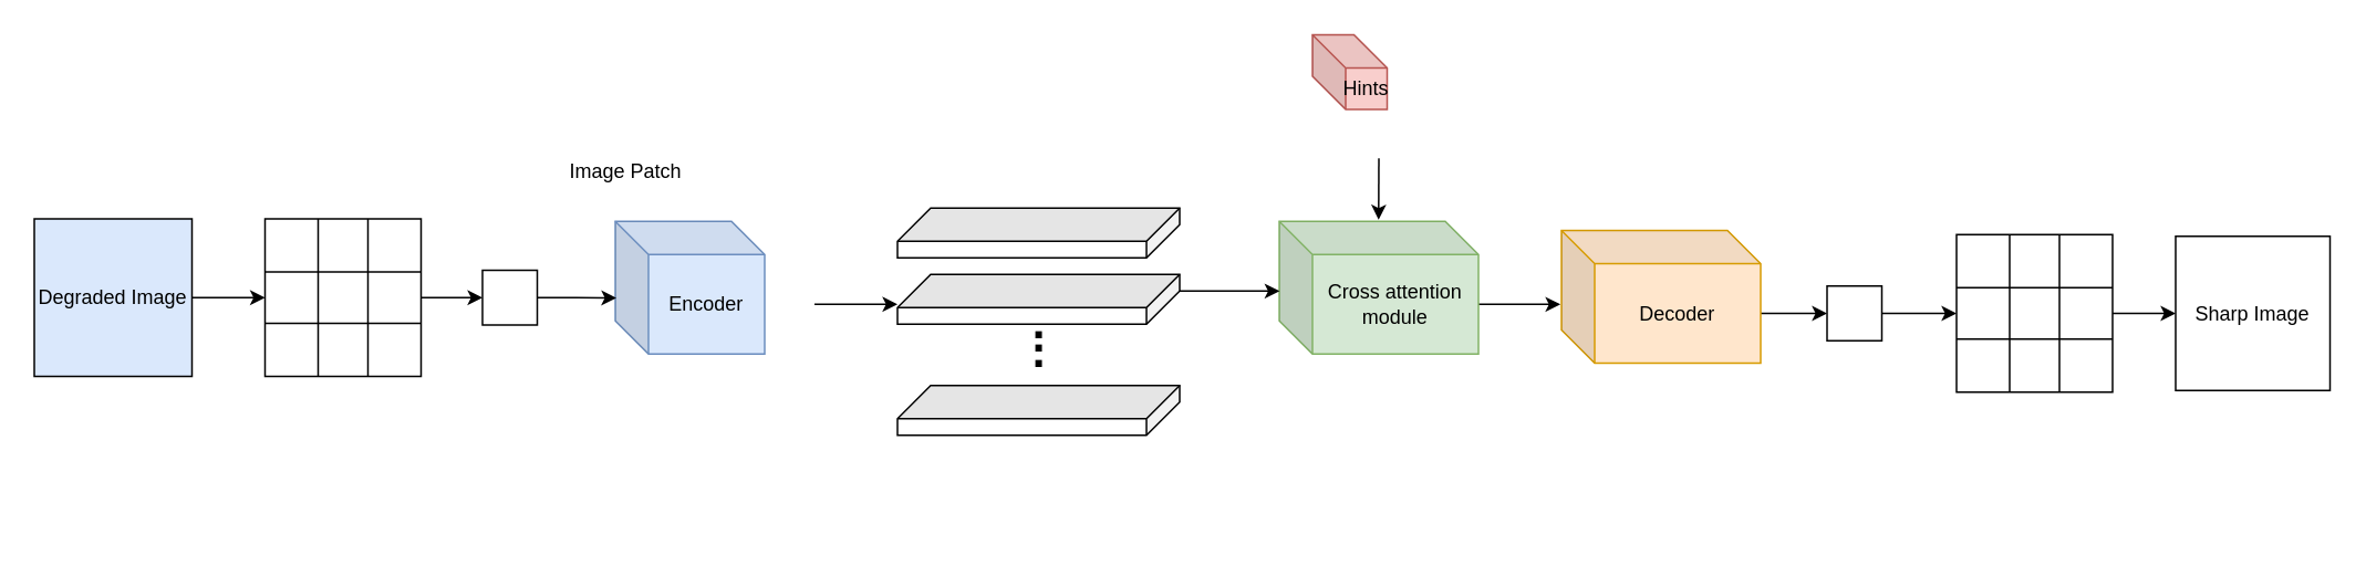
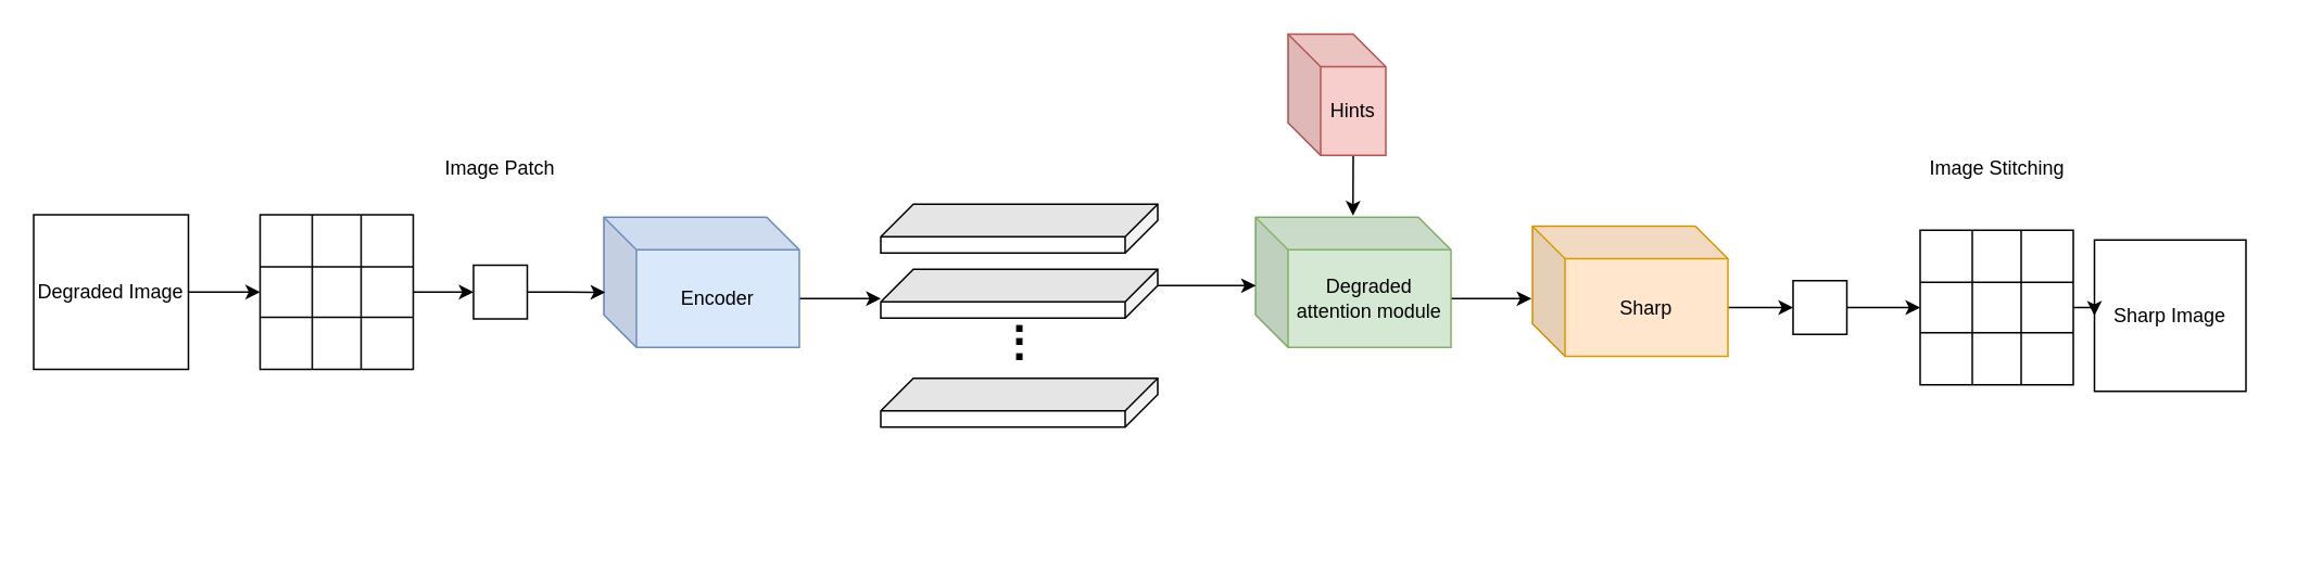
  <mxCell id="0" />
  <mxCell id="1" parent="0" />
  <mxCell id="2" style="edgeStyle=orthogonalEdgeStyle;rounded=0;orthogonalLoop=1;jettySize=auto;html=1;exitX=1;exitY=0.5;exitDx=0;exitDy=0;entryX=0;entryY=0.5;entryDx=0;entryDy=0;" edge="1" parent="1" source="3" target="9"><mxGeometry relative="1" as="geometry" /></mxCell>
- <mxCell id="3" value="Degraded Image" style="whiteSpace=wrap;html=1;aspect=fixed;fillColor=#dae8fc;" vertex="1" parent="1"><mxGeometry x="20" y="131.5" width="95" height="95" as="geometry" /></mxCell>
+ <mxCell id="3" value="Degraded Image" style="whiteSpace=wrap;html=1;aspect=fixed;" vertex="1" parent="1"><mxGeometry x="20" y="131.5" width="95" height="95" as="geometry" /></mxCell>
  <mxCell id="4" value="" style="shape=table;startSize=0;container=1;collapsible=0;childLayout=tableLayout;fontSize=16;" vertex="1" parent="1"><mxGeometry x="159" y="131.5" width="94" height="95" as="geometry" /></mxCell>
  <mxCell id="5" value="" style="shape=tableRow;horizontal=0;startSize=0;swimlaneHead=0;swimlaneBody=0;strokeColor=inherit;top=0;left=0;bottom=0;right=0;collapsible=0;dropTarget=0;fillColor=none;points=[[0,0.5],[1,0.5]];portConstraint=eastwest;fontSize=16;" vertex="1" parent="4"><mxGeometry width="94" height="32" as="geometry" /></mxCell>
  <mxCell id="6" value="" style="shape=partialRectangle;html=1;whiteSpace=wrap;connectable=0;strokeColor=inherit;overflow=hidden;fillColor=none;top=0;left=0;bottom=0;right=0;pointerEvents=1;fontSize=16;" vertex="1" parent="5"><mxGeometry width="32" height="32" as="geometry"><mxRectangle width="32" height="32" as="alternateBounds" /></mxGeometry></mxCell>
  <mxCell id="7" value="" style="shape=partialRectangle;html=1;whiteSpace=wrap;connectable=0;strokeColor=inherit;overflow=hidden;fillColor=none;top=0;left=0;bottom=0;right=0;pointerEvents=1;fontSize=16;" vertex="1" parent="5"><mxGeometry x="32" width="30" height="32" as="geometry"><mxRectangle width="30" height="32" as="alternateBounds" /></mxGeometry></mxCell>
  <mxCell id="8" value="" style="shape=partialRectangle;html=1;whiteSpace=wrap;connectable=0;strokeColor=inherit;overflow=hidden;fillColor=none;top=0;left=0;bottom=0;right=0;pointerEvents=1;fontSize=16;" vertex="1" parent="5"><mxGeometry x="62" width="32" height="32" as="geometry"><mxRectangle width="32" height="32" as="alternateBounds" /></mxGeometry></mxCell>
  <mxCell id="9" value="" style="shape=tableRow;horizontal=0;startSize=0;swimlaneHead=0;swimlaneBody=0;strokeColor=inherit;top=0;left=0;bottom=0;right=0;collapsible=0;dropTarget=0;fillColor=none;points=[[0,0.5],[1,0.5]];portConstraint=eastwest;fontSize=16;" vertex="1" parent="4"><mxGeometry y="32" width="94" height="31" as="geometry" /></mxCell>
  <mxCell id="10" value="" style="shape=partialRectangle;html=1;whiteSpace=wrap;connectable=0;strokeColor=inherit;overflow=hidden;fillColor=none;top=0;left=0;bottom=0;right=0;pointerEvents=1;fontSize=16;" vertex="1" parent="9"><mxGeometry width="32" height="31" as="geometry"><mxRectangle width="32" height="31" as="alternateBounds" /></mxGeometry></mxCell>
  <mxCell id="11" value="" style="shape=partialRectangle;html=1;whiteSpace=wrap;connectable=0;strokeColor=inherit;overflow=hidden;fillColor=none;top=0;left=0;bottom=0;right=0;pointerEvents=1;fontSize=16;" vertex="1" parent="9"><mxGeometry x="32" width="30" height="31" as="geometry"><mxRectangle width="30" height="31" as="alternateBounds" /></mxGeometry></mxCell>
  <mxCell id="12" value="" style="shape=partialRectangle;html=1;whiteSpace=wrap;connectable=0;strokeColor=inherit;overflow=hidden;fillColor=none;top=0;left=0;bottom=0;right=0;pointerEvents=1;fontSize=16;" vertex="1" parent="9"><mxGeometry x="62" width="32" height="31" as="geometry"><mxRectangle width="32" height="31" as="alternateBounds" /></mxGeometry></mxCell>
  <mxCell id="13" value="" style="shape=tableRow;horizontal=0;startSize=0;swimlaneHead=0;swimlaneBody=0;strokeColor=inherit;top=0;left=0;bottom=0;right=0;collapsible=0;dropTarget=0;fillColor=none;points=[[0,0.5],[1,0.5]];portConstraint=eastwest;fontSize=16;" vertex="1" parent="4"><mxGeometry y="63" width="94" height="32" as="geometry" /></mxCell>
  <mxCell id="14" value="" style="shape=partialRectangle;html=1;whiteSpace=wrap;connectable=0;strokeColor=inherit;overflow=hidden;fillColor=none;top=0;left=0;bottom=0;right=0;pointerEvents=1;fontSize=16;" vertex="1" parent="13"><mxGeometry width="32" height="32" as="geometry"><mxRectangle width="32" height="32" as="alternateBounds" /></mxGeometry></mxCell>
  <mxCell id="15" value="" style="shape=partialRectangle;html=1;whiteSpace=wrap;connectable=0;strokeColor=inherit;overflow=hidden;fillColor=none;top=0;left=0;bottom=0;right=0;pointerEvents=1;fontSize=16;" vertex="1" parent="13"><mxGeometry x="32" width="30" height="32" as="geometry"><mxRectangle width="30" height="32" as="alternateBounds" /></mxGeometry></mxCell>
  <mxCell id="16" value="" style="shape=partialRectangle;html=1;whiteSpace=wrap;connectable=0;strokeColor=inherit;overflow=hidden;fillColor=none;top=0;left=0;bottom=0;right=0;pointerEvents=1;fontSize=16;" vertex="1" parent="13"><mxGeometry x="62" width="32" height="32" as="geometry"><mxRectangle width="32" height="32" as="alternateBounds" /></mxGeometry></mxCell>
  <mxCell id="17" value="" style="whiteSpace=wrap;html=1;aspect=fixed;" vertex="1" parent="1"><mxGeometry x="290" y="162.5" width="33" height="33" as="geometry" /></mxCell>
  <mxCell id="18" style="edgeStyle=orthogonalEdgeStyle;rounded=0;orthogonalLoop=1;jettySize=auto;html=1;exitX=0;exitY=0;exitDx=120;exitDy=50;exitPerimeter=0;" edge="1" parent="1" source="19"><mxGeometry relative="1" as="geometry"><mxPoint x="540" y="183" as="targetPoint" /></mxGeometry></mxCell>
- <mxCell id="19" value="Encoder" style="shape=cube;whiteSpace=wrap;html=1;boundedLbl=1;backgroundOutline=1;darkOpacity=0.05;darkOpacity2=0.1;fillColor=#dae8fc;strokeColor=#6c8ebf;" vertex="1" parent="1"><mxGeometry x="370" y="133" width="90" height="80" as="geometry" /></mxCell>
- <mxCell id="20" value="Sharp Image" style="whiteSpace=wrap;html=1;aspect=fixed;" vertex="1" parent="1"><mxGeometry x="1310" y="142" width="93" height="93" as="geometry" /></mxCell>
+ <mxCell id="19" value="Encoder" style="shape=cube;whiteSpace=wrap;html=1;boundedLbl=1;backgroundOutline=1;darkOpacity=0.05;darkOpacity2=0.1;fillColor=#dae8fc;strokeColor=#6c8ebf;" vertex="1" parent="1"><mxGeometry x="370" y="133" width="120" height="80" as="geometry" /></mxCell>
+ <mxCell id="20" value="Sharp Image" style="whiteSpace=wrap;html=1;aspect=fixed;" vertex="1" parent="1"><mxGeometry x="1285" y="147" width="93" height="93" as="geometry" /></mxCell>
  <mxCell id="21" style="edgeStyle=orthogonalEdgeStyle;rounded=0;orthogonalLoop=1;jettySize=auto;html=1;exitX=1;exitY=0.5;exitDx=0;exitDy=0;entryX=0.007;entryY=0.578;entryDx=0;entryDy=0;entryPerimeter=0;" edge="1" parent="1" source="17" target="19"><mxGeometry relative="1" as="geometry" /></mxCell>
  <mxCell id="22" value="" style="shape=table;startSize=0;container=1;collapsible=0;childLayout=tableLayout;fontSize=16;" vertex="1" parent="1"><mxGeometry x="1178" y="141" width="94" height="95" as="geometry" /></mxCell>
  <mxCell id="23" value="" style="shape=tableRow;horizontal=0;startSize=0;swimlaneHead=0;swimlaneBody=0;strokeColor=inherit;top=0;left=0;bottom=0;right=0;collapsible=0;dropTarget=0;fillColor=none;points=[[0,0.5],[1,0.5]];portConstraint=eastwest;fontSize=16;" vertex="1" parent="22"><mxGeometry width="94" height="32" as="geometry" /></mxCell>
  <mxCell id="24" value="" style="shape=partialRectangle;html=1;whiteSpace=wrap;connectable=0;strokeColor=inherit;overflow=hidden;fillColor=none;top=0;left=0;bottom=0;right=0;pointerEvents=1;fontSize=16;" vertex="1" parent="23"><mxGeometry width="32" height="32" as="geometry"><mxRectangle width="32" height="32" as="alternateBounds" /></mxGeometry></mxCell>
  <mxCell id="25" value="" style="shape=partialRectangle;html=1;whiteSpace=wrap;connectable=0;strokeColor=inherit;overflow=hidden;fillColor=none;top=0;left=0;bottom=0;right=0;pointerEvents=1;fontSize=16;" vertex="1" parent="23"><mxGeometry x="32" width="30" height="32" as="geometry"><mxRectangle width="30" height="32" as="alternateBounds" /></mxGeometry></mxCell>
  <mxCell id="26" value="" style="shape=partialRectangle;html=1;whiteSpace=wrap;connectable=0;strokeColor=inherit;overflow=hidden;fillColor=none;top=0;left=0;bottom=0;right=0;pointerEvents=1;fontSize=16;" vertex="1" parent="23"><mxGeometry x="62" width="32" height="32" as="geometry"><mxRectangle width="32" height="32" as="alternateBounds" /></mxGeometry></mxCell>
  <mxCell id="27" value="" style="shape=tableRow;horizontal=0;startSize=0;swimlaneHead=0;swimlaneBody=0;strokeColor=inherit;top=0;left=0;bottom=0;right=0;collapsible=0;dropTarget=0;fillColor=none;points=[[0,0.5],[1,0.5]];portConstraint=eastwest;fontSize=16;" vertex="1" parent="22"><mxGeometry y="32" width="94" height="31" as="geometry" /></mxCell>
  <mxCell id="28" value="" style="shape=partialRectangle;html=1;whiteSpace=wrap;connectable=0;strokeColor=inherit;overflow=hidden;fillColor=none;top=0;left=0;bottom=0;right=0;pointerEvents=1;fontSize=16;" vertex="1" parent="27"><mxGeometry width="32" height="31" as="geometry"><mxRectangle width="32" height="31" as="alternateBounds" /></mxGeometry></mxCell>
  <mxCell id="29" value="" style="shape=partialRectangle;html=1;whiteSpace=wrap;connectable=0;strokeColor=inherit;overflow=hidden;fillColor=none;top=0;left=0;bottom=0;right=0;pointerEvents=1;fontSize=16;" vertex="1" parent="27"><mxGeometry x="32" width="30" height="31" as="geometry"><mxRectangle width="30" height="31" as="alternateBounds" /></mxGeometry></mxCell>
  <mxCell id="30" value="" style="shape=partialRectangle;html=1;whiteSpace=wrap;connectable=0;strokeColor=inherit;overflow=hidden;fillColor=none;top=0;left=0;bottom=0;right=0;pointerEvents=1;fontSize=16;" vertex="1" parent="27"><mxGeometry x="62" width="32" height="31" as="geometry"><mxRectangle width="32" height="31" as="alternateBounds" /></mxGeometry></mxCell>
  <mxCell id="31" value="" style="shape=tableRow;horizontal=0;startSize=0;swimlaneHead=0;swimlaneBody=0;strokeColor=inherit;top=0;left=0;bottom=0;right=0;collapsible=0;dropTarget=0;fillColor=none;points=[[0,0.5],[1,0.5]];portConstraint=eastwest;fontSize=16;" vertex="1" parent="22"><mxGeometry y="63" width="94" height="32" as="geometry" /></mxCell>
  <mxCell id="32" value="" style="shape=partialRectangle;html=1;whiteSpace=wrap;connectable=0;strokeColor=inherit;overflow=hidden;fillColor=none;top=0;left=0;bottom=0;right=0;pointerEvents=1;fontSize=16;" vertex="1" parent="31"><mxGeometry width="32" height="32" as="geometry"><mxRectangle width="32" height="32" as="alternateBounds" /></mxGeometry></mxCell>
  <mxCell id="33" value="" style="shape=partialRectangle;html=1;whiteSpace=wrap;connectable=0;strokeColor=inherit;overflow=hidden;fillColor=none;top=0;left=0;bottom=0;right=0;pointerEvents=1;fontSize=16;" vertex="1" parent="31"><mxGeometry x="32" width="30" height="32" as="geometry"><mxRectangle width="30" height="32" as="alternateBounds" /></mxGeometry></mxCell>
  <mxCell id="34" value="" style="shape=partialRectangle;html=1;whiteSpace=wrap;connectable=0;strokeColor=inherit;overflow=hidden;fillColor=none;top=0;left=0;bottom=0;right=0;pointerEvents=1;fontSize=16;" vertex="1" parent="31"><mxGeometry x="62" width="32" height="32" as="geometry"><mxRectangle width="32" height="32" as="alternateBounds" /></mxGeometry></mxCell>
+ <mxCell id="35" value="Image Stitching" style="text;html=1;align=center;verticalAlign=middle;resizable=0;points=[];autosize=1;strokeColor=none;fillColor=none;" vertex="1" parent="1"><mxGeometry x="1170" y="87.5" width="110" height="30" as="geometry" /></mxCell>
  <mxCell id="36" style="edgeStyle=orthogonalEdgeStyle;rounded=0;orthogonalLoop=1;jettySize=auto;html=1;exitX=0;exitY=0;exitDx=120.0;exitDy=50;exitPerimeter=0;entryX=0;entryY=0.5;entryDx=0;entryDy=0;" edge="1" parent="1" source="37" target="45"><mxGeometry relative="1" as="geometry" /></mxCell>
- <mxCell id="37" value="Decoder" style="shape=cube;whiteSpace=wrap;html=1;boundedLbl=1;backgroundOutline=1;darkOpacity=0.05;darkOpacity2=0.1;fillColor=#ffe6cc;strokeColor=#d79b00;" vertex="1" parent="1"><mxGeometry x="940" y="138.5" width="120" height="80" as="geometry" /></mxCell>
+ <mxCell id="37" value="Sharp" style="shape=cube;whiteSpace=wrap;html=1;boundedLbl=1;backgroundOutline=1;darkOpacity=0.05;darkOpacity2=0.1;fillColor=#ffe6cc;strokeColor=#d79b00;" vertex="1" parent="1"><mxGeometry x="940" y="138.5" width="120" height="80" as="geometry" /></mxCell>
  <mxCell id="38" value="" style="shape=cube;whiteSpace=wrap;html=1;boundedLbl=1;backgroundOutline=1;darkOpacity=0.05;darkOpacity2=0.1;rotation=90;" vertex="1" parent="1"><mxGeometry x="610" y="55" width="30" height="170" as="geometry" /></mxCell>
  <mxCell id="39" value="" style="shape=cube;whiteSpace=wrap;html=1;boundedLbl=1;backgroundOutline=1;darkOpacity=0.05;darkOpacity2=0.1;rotation=90;" vertex="1" parent="1"><mxGeometry x="610" y="95" width="30" height="170" as="geometry" /></mxCell>
  <mxCell id="40" value="" style="shape=cube;whiteSpace=wrap;html=1;boundedLbl=1;backgroundOutline=1;darkOpacity=0.05;darkOpacity2=0.1;rotation=90;" vertex="1" parent="1"><mxGeometry x="610" y="162" width="30" height="170" as="geometry" /></mxCell>
  <mxCell id="41" style="edgeStyle=orthogonalEdgeStyle;rounded=0;orthogonalLoop=1;jettySize=auto;html=1;exitX=0;exitY=0;exitDx=120.0;exitDy=50;exitPerimeter=0;entryX=-0.005;entryY=0.557;entryDx=0;entryDy=0;entryPerimeter=0;" edge="1" parent="1" source="42" target="37"><mxGeometry relative="1" as="geometry"><mxPoint x="910" y="212" as="targetPoint" /></mxGeometry></mxCell>
- <mxCell id="42" value="Cross attention module" style="shape=cube;whiteSpace=wrap;html=1;boundedLbl=1;backgroundOutline=1;darkOpacity=0.05;darkOpacity2=0.1;fillColor=#d5e8d4;strokeColor=#82b366;" vertex="1" parent="1"><mxGeometry x="770" y="133" width="120" height="80" as="geometry" /></mxCell>
+ <mxCell id="42" value="Degraded attention module" style="shape=cube;whiteSpace=wrap;html=1;boundedLbl=1;backgroundOutline=1;darkOpacity=0.05;darkOpacity2=0.1;fillColor=#d5e8d4;strokeColor=#82b366;" vertex="1" parent="1"><mxGeometry x="770" y="133" width="120" height="80" as="geometry" /></mxCell>
  <mxCell id="43" style="edgeStyle=orthogonalEdgeStyle;rounded=0;orthogonalLoop=1;jettySize=auto;html=1;exitX=0;exitY=0;exitDx=10;exitDy=0;exitPerimeter=0;entryX=0.002;entryY=0.526;entryDx=0;entryDy=0;entryPerimeter=0;" edge="1" parent="1" source="39" target="42"><mxGeometry relative="1" as="geometry"><mxPoint x="801" y="173" as="targetPoint" /></mxGeometry></mxCell>
  <mxCell id="44" style="edgeStyle=orthogonalEdgeStyle;rounded=0;orthogonalLoop=1;jettySize=auto;html=1;exitX=1;exitY=0.5;exitDx=0;exitDy=0;entryX=0;entryY=0.5;entryDx=0;entryDy=0;" edge="1" parent="1" source="45" target="27"><mxGeometry relative="1" as="geometry" /></mxCell>
  <mxCell id="45" value="" style="whiteSpace=wrap;html=1;aspect=fixed;" vertex="1" parent="1"><mxGeometry x="1100" y="172" width="33" height="33" as="geometry" /></mxCell>
  <mxCell id="46" style="edgeStyle=orthogonalEdgeStyle;rounded=0;orthogonalLoop=1;jettySize=auto;html=1;exitX=1;exitY=0.5;exitDx=0;exitDy=0;entryX=0;entryY=0.5;entryDx=0;entryDy=0;" edge="1" parent="1" source="27" target="20"><mxGeometry relative="1" as="geometry" /></mxCell>
  <mxCell id="47" style="edgeStyle=orthogonalEdgeStyle;rounded=0;orthogonalLoop=1;jettySize=auto;html=1;exitX=1;exitY=0.5;exitDx=0;exitDy=0;entryX=0;entryY=0.5;entryDx=0;entryDy=0;" edge="1" parent="1" source="9" target="17"><mxGeometry relative="1" as="geometry"><mxPoint x="280" y="179.25" as="targetPoint" /></mxGeometry></mxCell>
  <mxCell id="48" style="edgeStyle=orthogonalEdgeStyle;rounded=0;orthogonalLoop=1;jettySize=auto;html=1;exitX=0;exitY=0;exitDx=40;exitDy=74.5;exitPerimeter=0;" edge="1" parent="1" source="49"><mxGeometry relative="1" as="geometry"><mxPoint x="829.857" y="132" as="targetPoint" /></mxGeometry></mxCell>
- <mxCell id="49" value="Hints" style="shape=cube;whiteSpace=wrap;html=1;boundedLbl=1;backgroundOutline=1;darkOpacity=0.05;darkOpacity2=0.1;fillColor=#f8cecc;strokeColor=#b85450;" vertex="1" parent="1"><mxGeometry x="790" y="20.5" width="45" height="45" as="geometry" /></mxCell>
+ <mxCell id="49" value="Hints" style="shape=cube;whiteSpace=wrap;html=1;boundedLbl=1;backgroundOutline=1;darkOpacity=0.05;darkOpacity2=0.1;fillColor=#f8cecc;strokeColor=#b85450;" vertex="1" parent="1"><mxGeometry x="790" y="20.5" width="60" height="74.5" as="geometry" /></mxCell>
  <mxCell id="50" value="&lt;span style=&quot;font-size: 28px;&quot;&gt;&lt;b&gt;.&lt;/b&gt;&lt;/span&gt;" style="text;html=1;align=center;verticalAlign=middle;resizable=0;points=[];autosize=1;strokeColor=none;fillColor=none;" vertex="1" parent="1"><mxGeometry x="610" y="168.5" width="30" height="50" as="geometry" /></mxCell>
  <mxCell id="51" value="&lt;span style=&quot;font-size: 28px;&quot;&gt;&lt;b&gt;.&lt;/b&gt;&lt;/span&gt;" style="text;html=1;align=center;verticalAlign=middle;resizable=0;points=[];autosize=1;strokeColor=none;fillColor=none;" vertex="1" parent="1"><mxGeometry x="610" y="176.5" width="30" height="50" as="geometry" /></mxCell>
  <mxCell id="52" value="&lt;span style=&quot;font-size: 28px;&quot;&gt;&lt;b&gt;.&lt;/b&gt;&lt;/span&gt;" style="text;html=1;align=center;verticalAlign=middle;resizable=0;points=[];autosize=1;strokeColor=none;fillColor=none;" vertex="1" parent="1"><mxGeometry x="610" y="186" width="30" height="50" as="geometry" /></mxCell>
- <mxCell id="53" value="Image Patch" style="text;html=1;align=center;verticalAlign=middle;resizable=0;points=[];autosize=1;strokeColor=none;fillColor=none;" vertex="1" parent="1"><mxGeometry x="331" y="87.5" width="90" height="30" as="geometry" /></mxCell>
+ <mxCell id="53" value="Image Patch" style="text;html=1;align=center;verticalAlign=middle;resizable=0;points=[];autosize=1;strokeColor=none;fillColor=none;" vertex="1" parent="1"><mxGeometry x="261" y="87.5" width="90" height="30" as="geometry" /></mxCell>
